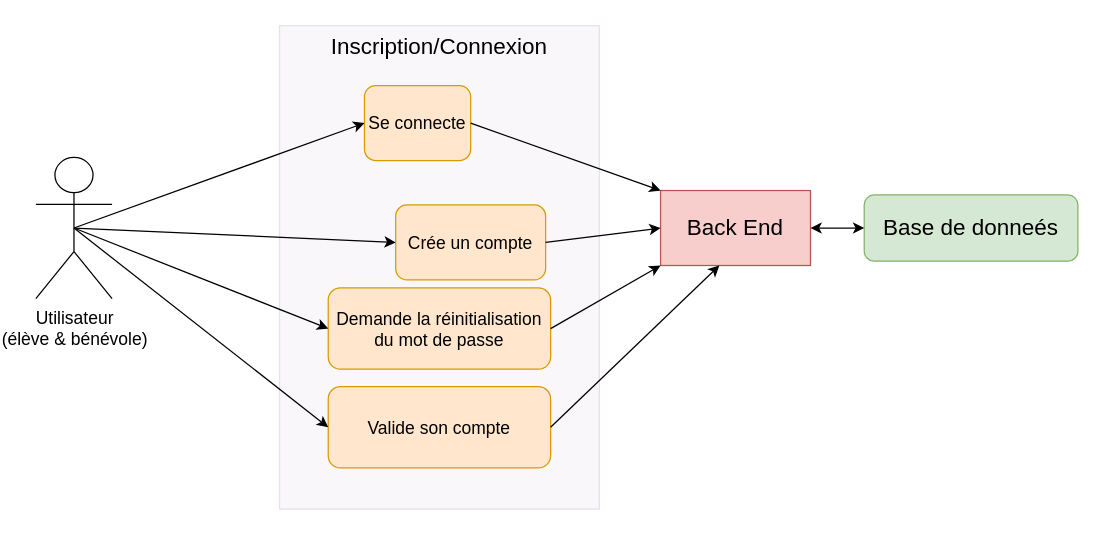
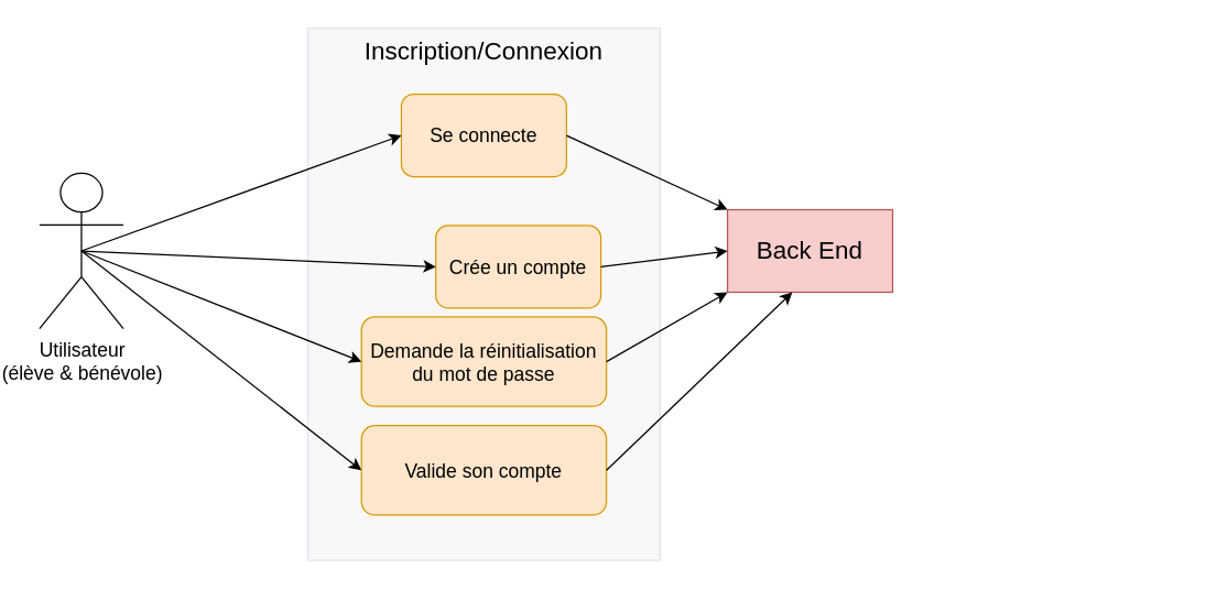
  <mxCell id="0" />
  <mxCell id="1" parent="0" />
  <mxCell id="2" value="&lt;span&gt;Inscription/Connexion&lt;/span&gt;" style="rounded=0;whiteSpace=wrap;html=1;fontSize=18;strokeWidth=1;fillColor=#e1d5e7;strokeColor=#9673a6;opacity=20;verticalAlign=top;" vertex="1" parent="1"><mxGeometry x="215" y="20" width="256" height="387" as="geometry" /></mxCell>
  <mxCell id="3" value="Utilisateur&lt;br&gt;(élève &amp;amp; bénévole)" style="shape=umlActor;verticalLabelPosition=bottom;verticalAlign=top;html=1;outlineConnect=0;fontSize=14;" vertex="1" parent="1"><mxGeometry x="20" y="125.5" width="61" height="113" as="geometry" /></mxCell>
- <mxCell id="4" value="Se connecte" style="rounded=1;whiteSpace=wrap;html=1;fontSize=14;fillColor=#ffe6cc;strokeColor=#d79b00;" vertex="1" parent="1"><mxGeometry x="283" y="68" width="85" height="60" as="geometry" /></mxCell>
+ <mxCell id="4" value="Se connecte" style="rounded=1;whiteSpace=wrap;html=1;fontSize=14;fillColor=#ffe6cc;strokeColor=#d79b00;" vertex="1" parent="1"><mxGeometry x="283" y="68" width="120" height="60" as="geometry" /></mxCell>
  <mxCell id="5" value="&lt;span style=&quot;font-size: 14px;&quot;&gt;Crée un compte&lt;/span&gt;" style="rounded=1;whiteSpace=wrap;html=1;fontSize=14;fillColor=#ffe6cc;strokeColor=#d79b00;" vertex="1" parent="1"><mxGeometry x="308" y="163.5" width="120" height="60" as="geometry" /></mxCell>
  <mxCell id="6" value="" style="endArrow=classic;html=1;rounded=0;fontSize=18;curved=1;entryX=0;entryY=0.5;entryDx=0;entryDy=0;exitX=0.5;exitY=0.5;exitDx=0;exitDy=0;exitPerimeter=0;" edge="1" parent="1" source="3" target="4"><mxGeometry width="50" height="50" relative="1" as="geometry"><mxPoint x="115" y="84" as="sourcePoint" /><mxPoint x="217" y="-41" as="targetPoint" /></mxGeometry></mxCell>
  <mxCell id="7" value="" style="endArrow=classic;html=1;rounded=0;fontSize=18;entryX=0;entryY=0.5;entryDx=0;entryDy=0;curved=1;exitX=0.5;exitY=0.5;exitDx=0;exitDy=0;exitPerimeter=0;" edge="1" parent="1" source="3" target="5"><mxGeometry width="50" height="50" relative="1" as="geometry"><mxPoint x="109" y="186" as="sourcePoint" /><mxPoint x="211" y="185" as="targetPoint" /></mxGeometry></mxCell>
  <mxCell id="8" value="&lt;span style=&quot;font-size: 14px;&quot;&gt;Demande la réinitialisation du mot de passe&lt;/span&gt;" style="rounded=1;whiteSpace=wrap;html=1;fontSize=14;fillColor=#ffe6cc;strokeColor=#d79b00;" vertex="1" parent="1"><mxGeometry x="254" y="230" width="178" height="65" as="geometry" /></mxCell>
  <mxCell id="9" value="" style="endArrow=classic;html=1;rounded=0;fontSize=18;curved=1;entryX=0;entryY=0.5;entryDx=0;entryDy=0;exitX=0.5;exitY=0.5;exitDx=0;exitDy=0;exitPerimeter=0;" edge="1" parent="1" source="3" target="8"><mxGeometry width="50" height="50" relative="1" as="geometry"><mxPoint x="127" y="279" as="sourcePoint" /><mxPoint x="216" y="400" as="targetPoint" /></mxGeometry></mxCell>
  <mxCell id="10" value="&lt;font style=&quot;font-size: 18px&quot;&gt;Back End&lt;/font&gt;" style="rounded=0;whiteSpace=wrap;html=1;fontSize=10;fillColor=#f8cecc;strokeColor=#b85450;" vertex="1" parent="1"><mxGeometry x="520" y="152" width="120" height="60" as="geometry" /></mxCell>
- <mxCell id="11" value="&lt;span&gt;Base de donneés&lt;/span&gt;" style="rounded=1;whiteSpace=wrap;html=1;fontSize=18;fillColor=#d5e8d4;strokeColor=#82b366;strokeWidth=1;" vertex="1" parent="1"><mxGeometry x="683" y="155.5" width="171" height="53" as="geometry" /></mxCell>
- <mxCell id="12" value="" style="endArrow=classic;startArrow=classic;html=1;rounded=0;fontSize=18;entryX=0;entryY=0.5;entryDx=0;entryDy=0;exitX=1;exitY=0.5;exitDx=0;exitDy=0;curved=1;" edge="1" parent="1" source="10" target="11"><mxGeometry width="50" height="50" relative="1" as="geometry"><mxPoint x="504" y="127.5" as="sourcePoint" /><mxPoint x="554" y="77.5" as="targetPoint" /></mxGeometry></mxCell>
  <mxCell id="13" value="" style="endArrow=classic;html=1;rounded=0;fontSize=18;exitX=1;exitY=0.5;exitDx=0;exitDy=0;entryX=0;entryY=0.5;entryDx=0;entryDy=0;curved=1;" edge="1" parent="1" source="5" target="10"><mxGeometry width="50" height="50" relative="1" as="geometry"><mxPoint x="564.926" y="182.548" as="sourcePoint" /><mxPoint x="529" y="87" as="targetPoint" /></mxGeometry></mxCell>
  <mxCell id="14" value="" style="endArrow=classic;html=1;rounded=0;fontSize=18;exitX=1;exitY=0.5;exitDx=0;exitDy=0;entryX=0;entryY=0;entryDx=0;entryDy=0;curved=1;" edge="1" parent="1" source="4" target="10"><mxGeometry width="50" height="50" relative="1" as="geometry"><mxPoint x="411" y="-11" as="sourcePoint" /><mxPoint x="664" y="151" as="targetPoint" /></mxGeometry></mxCell>
  <mxCell id="15" value="" style="endArrow=classic;html=1;rounded=0;fontSize=18;entryX=0;entryY=1;entryDx=0;entryDy=0;curved=1;exitX=1;exitY=0.5;exitDx=0;exitDy=0;" edge="1" parent="1" source="8" target="10"><mxGeometry width="50" height="50" relative="1" as="geometry"><mxPoint x="516.082" y="322.807" as="sourcePoint" /><mxPoint x="682.919" y="185.976" as="targetPoint" /></mxGeometry></mxCell>
  <mxCell id="16" value="&lt;span style=&quot;font-size: 14px&quot;&gt;Valide son compte&lt;/span&gt;" style="rounded=1;whiteSpace=wrap;html=1;fontSize=14;fillColor=#ffe6cc;strokeColor=#d79b00;" vertex="1" parent="1"><mxGeometry x="254" y="309" width="178" height="65" as="geometry" /></mxCell>
  <mxCell id="17" value="" style="endArrow=classic;html=1;rounded=0;fontSize=18;curved=1;exitX=0.5;exitY=0.5;exitDx=0;exitDy=0;exitPerimeter=0;entryX=0;entryY=0.5;entryDx=0;entryDy=0;" edge="1" parent="1" source="3" target="16"><mxGeometry width="50" height="50" relative="1" as="geometry"><mxPoint x="60.5" y="192" as="sourcePoint" /><mxPoint x="262" y="274.5" as="targetPoint" /></mxGeometry></mxCell>
  <mxCell id="18" value="" style="endArrow=classic;html=1;rounded=0;fontSize=18;entryX=0.392;entryY=1;entryDx=0;entryDy=0;curved=1;exitX=1;exitY=0.5;exitDx=0;exitDy=0;entryPerimeter=0;" edge="1" parent="1" source="16" target="10"><mxGeometry width="50" height="50" relative="1" as="geometry"><mxPoint x="440" y="258.25" as="sourcePoint" /><mxPoint x="749" y="216" as="targetPoint" /></mxGeometry></mxCell>
